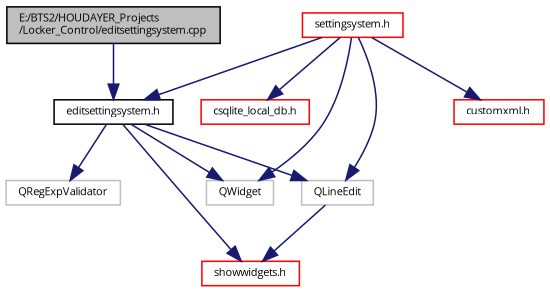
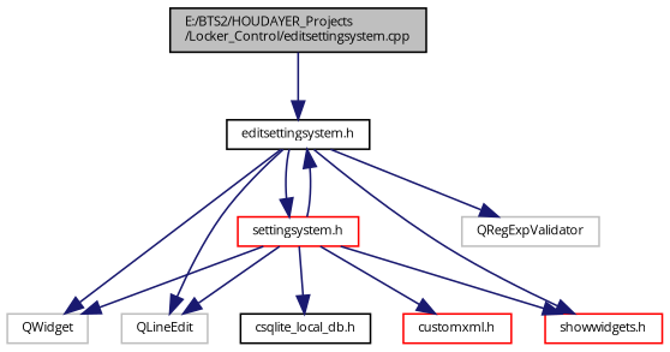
  digraph {
    fontname="Open Sans"
    node [color=red fontname="Open Sans" fontsize=7 shape=record]
    edge [color=midnightblue fontname="Open Sans" fontsize=7 labelfontname=Helvetica labelfontsize=7 style=solid]
    n1 [color=black fillcolor=grey75 fontcolor=black height=0.2 label="E:/BTS2/HOUDAYER_Projects\l/Locker_Control/editsettingsystem.cpp" style=filled width=0.4]
    n2 [color=black height=0.2 label="editsettingsystem.h" width=0.4]
    n3 [color=grey75 height=0.2 label=QWidget width=0.4]
    n4 [color=grey75 height=0.2 label=QLineEdit width=0.4]
    n5 [color=grey75 height=0.2 label=QRegExpValidator width=0.4]
    n6 [height=0.2 label="settingsystem.h" width=0.4]
    n7 [height=0.2 label="showwidgets.h" width=0.4]
    n8 [height=0.2 label="customxml.h" width=0.4]
-   n9 [height=0.2 label="csqlite_local_db.h" width=0.4]
+   n9 [color=black height=0.2 label="csqlite_local_db.h" width=0.4]
    n1 -> n2
    n2 -> n3
    n2 -> n4
    n2 -> n5
+   n2 -> n6
    n2 -> n7
    n6 -> n2
    n6 -> n3
    n6 -> n4
-   n4 -> n7
+   n6 -> n7
    n6 -> n8
    n6 -> n9
  }
